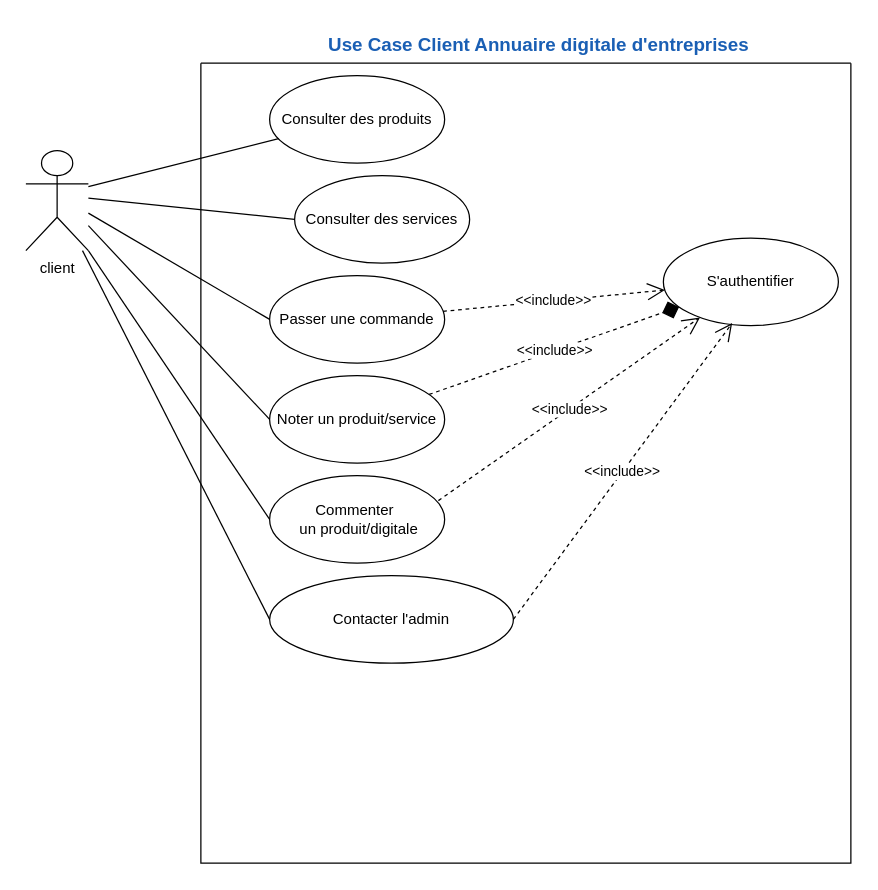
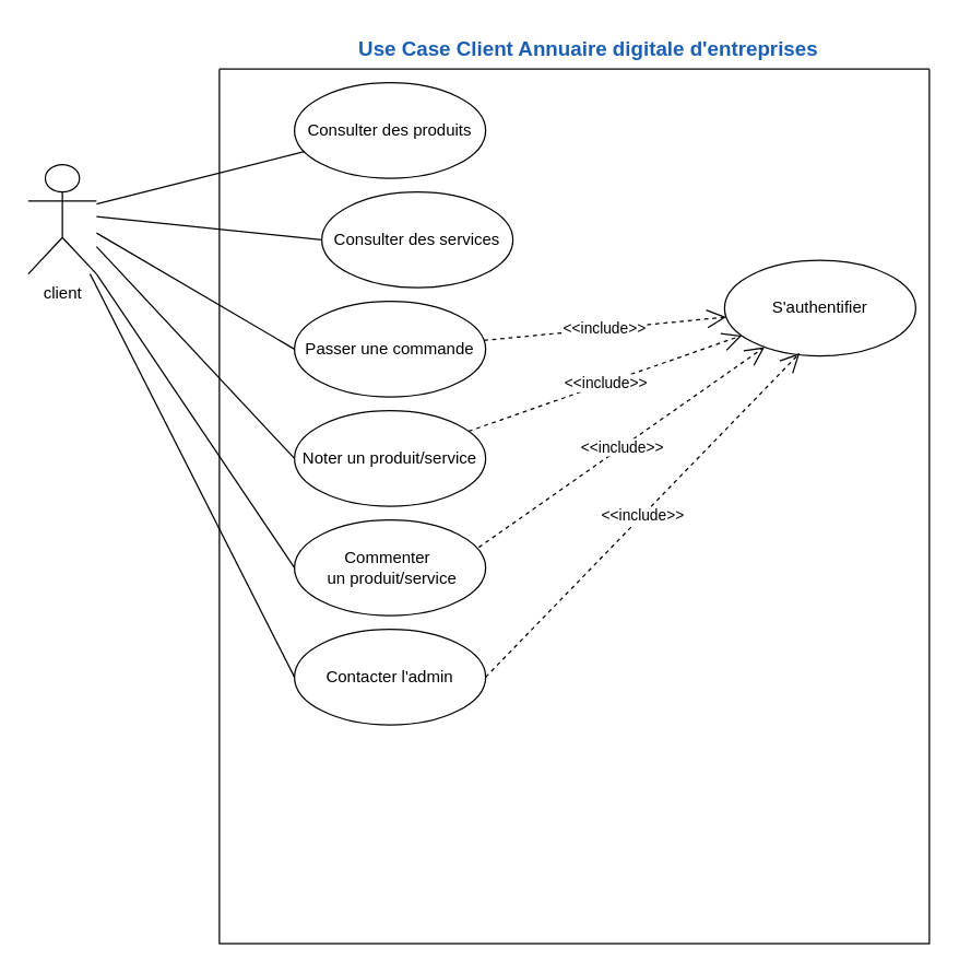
  <mxCell id="0" />
  <mxCell id="1" parent="0" />
  <mxCell id="2" value="client" style="shape=umlActor;verticalLabelPosition=bottom;verticalAlign=top;html=1;outlineConnect=0;" vertex="1" parent="1"><mxGeometry x="20" y="120" width="50" height="80" as="geometry" /></mxCell>
  <mxCell id="3" value="" style="swimlane;startSize=0;" vertex="1" parent="1"><mxGeometry x="160" y="50" width="520" height="640" as="geometry" /></mxCell>
  <mxCell id="4" value="Consulter des produits" style="ellipse;whiteSpace=wrap;html=1;" vertex="1" parent="3"><mxGeometry x="55" y="10" width="140" height="70" as="geometry" /></mxCell>
  <mxCell id="5" value="Consulter des services" style="ellipse;whiteSpace=wrap;html=1;" vertex="1" parent="3"><mxGeometry x="75" y="90" width="140" height="70" as="geometry" /></mxCell>
  <mxCell id="6" value="Passer une commande" style="ellipse;whiteSpace=wrap;html=1;" vertex="1" parent="3"><mxGeometry x="55" y="170" width="140" height="70" as="geometry" /></mxCell>
  <mxCell id="7" value="Noter un produit/service" style="ellipse;whiteSpace=wrap;html=1;" vertex="1" parent="3"><mxGeometry x="55" y="250" width="140" height="70" as="geometry" /></mxCell>
- <mxCell id="8" value="&lt;div&gt;Commenter&amp;nbsp;&lt;/div&gt;&lt;div&gt;&amp;nbsp;un produit/digitale&lt;/div&gt;" style="ellipse;whiteSpace=wrap;html=1;" vertex="1" parent="3"><mxGeometry x="55" y="330" width="140" height="70" as="geometry" /></mxCell>
- <mxCell id="9" value="Contacter l'admin" style="ellipse;whiteSpace=wrap;html=1;" vertex="1" parent="3"><mxGeometry x="55" y="410" width="195" height="70" as="geometry" /></mxCell>
+ <mxCell id="8" value="&lt;div&gt;Commenter&amp;nbsp;&lt;/div&gt;&lt;div&gt;&amp;nbsp;un produit/service&lt;/div&gt;" style="ellipse;whiteSpace=wrap;html=1;" vertex="1" parent="3"><mxGeometry x="55" y="330" width="140" height="70" as="geometry" /></mxCell>
+ <mxCell id="9" value="Contacter l'admin" style="ellipse;whiteSpace=wrap;html=1;" vertex="1" parent="3"><mxGeometry x="55" y="410" width="140" height="70" as="geometry" /></mxCell>
  <mxCell id="10" value="S'authentifier" style="ellipse;whiteSpace=wrap;html=1;" vertex="1" parent="3"><mxGeometry x="370" y="140" width="140" height="70" as="geometry" /></mxCell>
- <mxCell id="11" value="&amp;lt;&amp;lt;include&amp;gt;&amp;gt;" style="endArrow=diamond;endSize=12;dashed=1;html=1;rounded=0;" edge="1" parent="3" source="7" target="10"><mxGeometry width="160" relative="1" as="geometry"><mxPoint x="235" y="71.89" as="sourcePoint" /><mxPoint x="454.578" y="178.113" as="targetPoint" /></mxGeometry></mxCell>
+ <mxCell id="11" value="&amp;lt;&amp;lt;include&amp;gt;&amp;gt;" style="endArrow=open;endSize=12;dashed=1;html=1;rounded=0;" edge="1" parent="3" source="7" target="10"><mxGeometry width="160" relative="1" as="geometry"><mxPoint x="235" y="71.89" as="sourcePoint" /><mxPoint x="454.578" y="178.113" as="targetPoint" /></mxGeometry></mxCell>
  <mxCell id="12" value="&amp;lt;&amp;lt;include&amp;gt;&amp;gt;" style="endArrow=open;endSize=12;dashed=1;html=1;rounded=0;" edge="1" parent="3" source="6" target="10"><mxGeometry width="160" relative="1" as="geometry"><mxPoint x="170" y="133.5" as="sourcePoint" /><mxPoint x="390" y="240" as="targetPoint" /></mxGeometry></mxCell>
  <mxCell id="13" value="&amp;lt;&amp;lt;include&amp;gt;&amp;gt;" style="endArrow=open;endSize=12;dashed=1;html=1;rounded=0;" edge="1" parent="3" target="10"><mxGeometry width="160" relative="1" as="geometry"><mxPoint x="190" y="350" as="sourcePoint" /><mxPoint x="390" y="466.5" as="targetPoint" /></mxGeometry></mxCell>
  <mxCell id="14" value="&amp;lt;&amp;lt;include&amp;gt;&amp;gt;" style="endArrow=open;endSize=12;dashed=1;html=1;rounded=0;exitX=1;exitY=0.5;exitDx=0;exitDy=0;entryX=0.393;entryY=0.971;entryDx=0;entryDy=0;entryPerimeter=0;" edge="1" parent="3" source="9" target="10"><mxGeometry width="160" relative="1" as="geometry"><mxPoint x="200" y="390" as="sourcePoint" /><mxPoint x="409" y="243" as="targetPoint" /></mxGeometry></mxCell>
  <mxCell id="15" value="" style="endArrow=none;html=1;rounded=0;entryX=0;entryY=0.5;entryDx=0;entryDy=0;" edge="1" parent="1" target="5"><mxGeometry relative="1" as="geometry"><mxPoint x="70" y="157.941" as="sourcePoint" /><mxPoint x="227" y="142" as="targetPoint" /></mxGeometry></mxCell>
  <mxCell id="16" value="" style="endArrow=none;html=1;rounded=0;entryX=0;entryY=0.5;entryDx=0;entryDy=0;" edge="1" parent="1" target="6"><mxGeometry relative="1" as="geometry"><mxPoint x="70" y="170" as="sourcePoint" /><mxPoint x="237" y="152" as="targetPoint" /></mxGeometry></mxCell>
  <mxCell id="17" value="" style="endArrow=none;html=1;rounded=0;entryX=0;entryY=0.5;entryDx=0;entryDy=0;" edge="1" parent="1" target="7"><mxGeometry relative="1" as="geometry"><mxPoint x="70" y="180" as="sourcePoint" /><mxPoint x="247" y="162" as="targetPoint" /></mxGeometry></mxCell>
  <mxCell id="18" value="" style="endArrow=none;html=1;rounded=0;entryX=0;entryY=0.5;entryDx=0;entryDy=0;exitX=1;exitY=1;exitDx=0;exitDy=0;exitPerimeter=0;" edge="1" parent="1" target="8"><mxGeometry relative="1" as="geometry"><mxPoint x="70" y="200" as="sourcePoint" /><mxPoint x="205" y="385" as="targetPoint" /></mxGeometry></mxCell>
  <mxCell id="19" value="" style="endArrow=none;html=1;rounded=0;entryX=0;entryY=0.5;entryDx=0;entryDy=0;" edge="1" parent="1" target="9" source="2"><mxGeometry relative="1" as="geometry"><mxPoint x="60" y="180" as="sourcePoint" /><mxPoint x="225" y="455" as="targetPoint" /></mxGeometry></mxCell>
  <mxCell id="20" value="" style="endArrow=none;html=1;rounded=0;" edge="1" parent="1" target="4"><mxGeometry relative="1" as="geometry"><mxPoint x="70" y="148.75" as="sourcePoint" /><mxPoint x="210" y="150" as="targetPoint" /></mxGeometry></mxCell>
  <mxCell id="21" value="&lt;b&gt;&lt;font style=&quot;font-size: 15px;&quot; color=&quot;#1a5fb4&quot;&gt;Use Case Client Annuaire digitale d'entreprises&lt;/font&gt;&lt;/b&gt;" style="text;html=1;align=center;verticalAlign=middle;resizable=0;points=[];autosize=1;strokeColor=none;fillColor=none;" vertex="1" parent="1"><mxGeometry x="250" y="20" width="360" height="30" as="geometry" /></mxCell>
